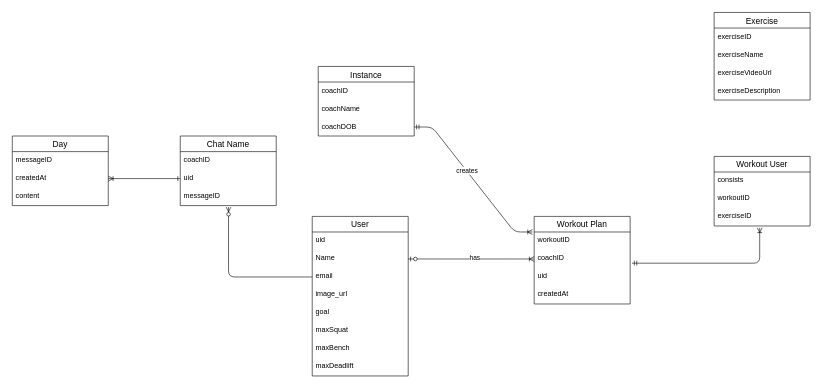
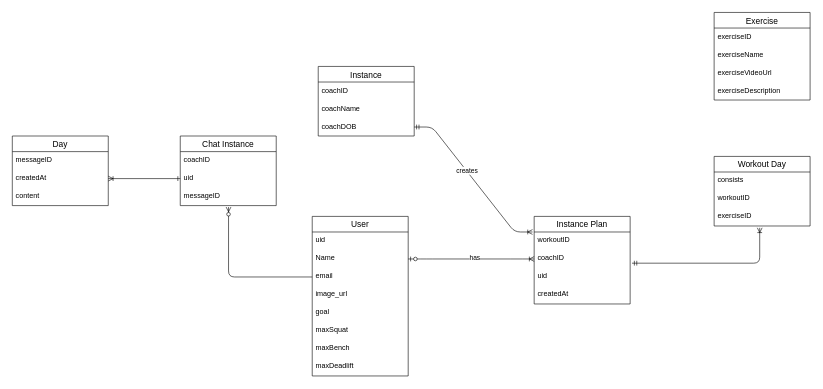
  <mxCell id="0" />
  <mxCell id="1" parent="0" />
  <mxCell id="2" value="User" style="swimlane;fontStyle=0;childLayout=stackLayout;horizontal=1;startSize=26;horizontalStack=0;resizeParent=1;resizeParentMax=0;resizeLast=0;collapsible=1;marginBottom=0;align=center;fontSize=14;" parent="1" vertex="1"><mxGeometry x="520" y="360" width="160" height="266" as="geometry" /></mxCell>
  <mxCell id="3" value="uid" style="text;strokeColor=none;fillColor=none;spacingLeft=4;spacingRight=4;overflow=hidden;rotatable=0;points=[[0,0.5],[1,0.5]];portConstraint=eastwest;fontSize=12;" parent="2" vertex="1"><mxGeometry y="26" width="160" height="30" as="geometry" /></mxCell>
  <mxCell id="4" value="Name" style="text;strokeColor=none;fillColor=none;spacingLeft=4;spacingRight=4;overflow=hidden;rotatable=0;points=[[0,0.5],[1,0.5]];portConstraint=eastwest;fontSize=12;" parent="2" vertex="1"><mxGeometry y="56" width="160" height="30" as="geometry" /></mxCell>
  <mxCell id="5" value="email" style="text;strokeColor=none;fillColor=none;spacingLeft=4;spacingRight=4;overflow=hidden;rotatable=0;points=[[0,0.5],[1,0.5]];portConstraint=eastwest;fontSize=12;" parent="2" vertex="1"><mxGeometry y="86" width="160" height="30" as="geometry" /></mxCell>
  <mxCell id="6" value="image_url" style="text;strokeColor=none;fillColor=none;spacingLeft=4;spacingRight=4;overflow=hidden;rotatable=0;points=[[0,0.5],[1,0.5]];portConstraint=eastwest;fontSize=12;" parent="2" vertex="1"><mxGeometry y="116" width="160" height="30" as="geometry" /></mxCell>
  <mxCell id="7" value="goal" style="text;strokeColor=none;fillColor=none;spacingLeft=4;spacingRight=4;overflow=hidden;rotatable=0;points=[[0,0.5],[1,0.5]];portConstraint=eastwest;fontSize=12;" parent="2" vertex="1"><mxGeometry y="146" width="160" height="30" as="geometry" /></mxCell>
  <mxCell id="8" value="maxSquat" style="text;strokeColor=none;fillColor=none;spacingLeft=4;spacingRight=4;overflow=hidden;rotatable=0;points=[[0,0.5],[1,0.5]];portConstraint=eastwest;fontSize=12;" parent="2" vertex="1"><mxGeometry y="176" width="160" height="30" as="geometry" /></mxCell>
  <mxCell id="9" value="maxBench" style="text;strokeColor=none;fillColor=none;spacingLeft=4;spacingRight=4;overflow=hidden;rotatable=0;points=[[0,0.5],[1,0.5]];portConstraint=eastwest;fontSize=12;" parent="2" vertex="1"><mxGeometry y="206" width="160" height="30" as="geometry" /></mxCell>
  <mxCell id="10" value="maxDeadlift" style="text;strokeColor=none;fillColor=none;spacingLeft=4;spacingRight=4;overflow=hidden;rotatable=0;points=[[0,0.5],[1,0.5]];portConstraint=eastwest;fontSize=12;" parent="2" vertex="1"><mxGeometry y="236" width="160" height="30" as="geometry" /></mxCell>
- <mxCell id="11" value="Workout Plan" style="swimlane;fontStyle=0;childLayout=stackLayout;horizontal=1;startSize=26;horizontalStack=0;resizeParent=1;resizeParentMax=0;resizeLast=0;collapsible=1;marginBottom=0;align=center;fontSize=14;" parent="1" vertex="1"><mxGeometry x="890" y="360" width="160" height="146" as="geometry" /></mxCell>
+ <mxCell id="11" value="Instance Plan" style="swimlane;fontStyle=0;childLayout=stackLayout;horizontal=1;startSize=26;horizontalStack=0;resizeParent=1;resizeParentMax=0;resizeLast=0;collapsible=1;marginBottom=0;align=center;fontSize=14;" parent="1" vertex="1"><mxGeometry x="890" y="360" width="160" height="146" as="geometry" /></mxCell>
  <mxCell id="12" value="workoutID" style="text;strokeColor=none;fillColor=none;spacingLeft=4;spacingRight=4;overflow=hidden;rotatable=0;points=[[0,0.5],[1,0.5]];portConstraint=eastwest;fontSize=12;" parent="11" vertex="1"><mxGeometry y="26" width="160" height="30" as="geometry" /></mxCell>
  <mxCell id="13" value="coachID" style="text;strokeColor=none;fillColor=none;spacingLeft=4;spacingRight=4;overflow=hidden;rotatable=0;points=[[0,0.5],[1,0.5]];portConstraint=eastwest;fontSize=12;" parent="11" vertex="1"><mxGeometry y="56" width="160" height="30" as="geometry" /></mxCell>
  <mxCell id="14" value="uid" style="text;strokeColor=none;fillColor=none;spacingLeft=4;spacingRight=4;overflow=hidden;rotatable=0;points=[[0,0.5],[1,0.5]];portConstraint=eastwest;fontSize=12;" parent="11" vertex="1"><mxGeometry y="86" width="160" height="30" as="geometry" /></mxCell>
  <mxCell id="15" value="createdAt" style="text;strokeColor=none;fillColor=none;spacingLeft=4;spacingRight=4;overflow=hidden;rotatable=0;points=[[0,0.5],[1,0.5]];portConstraint=eastwest;fontSize=12;" parent="11" vertex="1"><mxGeometry y="116" width="160" height="30" as="geometry" /></mxCell>
  <mxCell id="16" value="Exercise" style="swimlane;fontStyle=0;childLayout=stackLayout;horizontal=1;startSize=26;horizontalStack=0;resizeParent=1;resizeParentMax=0;resizeLast=0;collapsible=1;marginBottom=0;align=center;fontSize=14;" parent="1" vertex="1"><mxGeometry x="1190" y="20" width="160" height="146" as="geometry" /></mxCell>
  <mxCell id="17" value="exerciseID" style="text;strokeColor=none;fillColor=none;spacingLeft=4;spacingRight=4;overflow=hidden;rotatable=0;points=[[0,0.5],[1,0.5]];portConstraint=eastwest;fontSize=12;" parent="16" vertex="1"><mxGeometry y="26" width="160" height="30" as="geometry" /></mxCell>
  <mxCell id="18" value="exerciseName" style="text;strokeColor=none;fillColor=none;spacingLeft=4;spacingRight=4;overflow=hidden;rotatable=0;points=[[0,0.5],[1,0.5]];portConstraint=eastwest;fontSize=12;" parent="16" vertex="1"><mxGeometry y="56" width="160" height="30" as="geometry" /></mxCell>
  <mxCell id="19" value="exerciseVideoUrl" style="text;strokeColor=none;fillColor=none;spacingLeft=4;spacingRight=4;overflow=hidden;rotatable=0;points=[[0,0.5],[1,0.5]];portConstraint=eastwest;fontSize=12;" parent="16" vertex="1"><mxGeometry y="86" width="160" height="30" as="geometry" /></mxCell>
  <mxCell id="20" value="exerciseDescription" style="text;strokeColor=none;fillColor=none;spacingLeft=4;spacingRight=4;overflow=hidden;rotatable=0;points=[[0,0.5],[1,0.5]];portConstraint=eastwest;fontSize=12;" parent="16" vertex="1"><mxGeometry y="116" width="160" height="30" as="geometry" /></mxCell>
  <mxCell id="21" value="Instance" style="swimlane;fontStyle=0;childLayout=stackLayout;horizontal=1;startSize=26;horizontalStack=0;resizeParent=1;resizeParentMax=0;resizeLast=0;collapsible=1;marginBottom=0;align=center;fontSize=14;" parent="1" vertex="1"><mxGeometry x="530" y="110" width="160" height="116" as="geometry" /></mxCell>
  <mxCell id="22" value="coachID" style="text;strokeColor=none;fillColor=none;spacingLeft=4;spacingRight=4;overflow=hidden;rotatable=0;points=[[0,0.5],[1,0.5]];portConstraint=eastwest;fontSize=12;" parent="21" vertex="1"><mxGeometry y="26" width="160" height="30" as="geometry" /></mxCell>
  <mxCell id="23" value="coachName" style="text;strokeColor=none;fillColor=none;spacingLeft=4;spacingRight=4;overflow=hidden;rotatable=0;points=[[0,0.5],[1,0.5]];portConstraint=eastwest;fontSize=12;" parent="21" vertex="1"><mxGeometry y="56" width="160" height="30" as="geometry" /></mxCell>
  <mxCell id="24" value="coachDOB" style="text;strokeColor=none;fillColor=none;spacingLeft=4;spacingRight=4;overflow=hidden;rotatable=0;points=[[0,0.5],[1,0.5]];portConstraint=eastwest;fontSize=12;" parent="21" vertex="1"><mxGeometry y="86" width="160" height="30" as="geometry" /></mxCell>
  <mxCell id="25" value="" style="edgeStyle=entityRelationEdgeStyle;fontSize=12;html=1;endArrow=ERoneToMany;startArrow=ERzeroToOne;exitX=1;exitY=0.5;exitDx=0;exitDy=0;entryX=0;entryY=0.5;entryDx=0;entryDy=0;" parent="1" source="4" target="13" edge="1"><mxGeometry width="100" height="100" relative="1" as="geometry"><mxPoint x="820" y="590" as="sourcePoint" /><mxPoint x="920" y="490" as="targetPoint" /></mxGeometry></mxCell>
  <mxCell id="26" value="has" style="edgeLabel;html=1;align=center;verticalAlign=middle;resizable=0;points=[];" parent="25" vertex="1" connectable="0"><mxGeometry x="0.051" y="3" relative="1" as="geometry"><mxPoint as="offset" /></mxGeometry></mxCell>
  <mxCell id="27" value="" style="edgeStyle=entityRelationEdgeStyle;fontSize=12;html=1;endArrow=ERoneToMany;startArrow=ERmandOne;exitX=1;exitY=0.5;exitDx=0;exitDy=0;entryX=-0.017;entryY=0;entryDx=0;entryDy=0;entryPerimeter=0;" parent="1" source="24" target="12" edge="1"><mxGeometry width="100" height="100" relative="1" as="geometry"><mxPoint x="770" y="370" as="sourcePoint" /><mxPoint x="870" y="270" as="targetPoint" /></mxGeometry></mxCell>
  <mxCell id="28" value="creates" style="edgeLabel;html=1;align=center;verticalAlign=middle;resizable=0;points=[];" parent="27" vertex="1" connectable="0"><mxGeometry x="-0.132" relative="1" as="geometry"><mxPoint y="-1" as="offset" /></mxGeometry></mxCell>
  <mxCell id="29" value="Day" style="swimlane;fontStyle=0;childLayout=stackLayout;horizontal=1;startSize=26;horizontalStack=0;resizeParent=1;resizeParentMax=0;resizeLast=0;collapsible=1;marginBottom=0;align=center;fontSize=14;" parent="1" vertex="1"><mxGeometry x="20" y="226" width="160" height="116" as="geometry" /></mxCell>
  <mxCell id="30" value="messageID" style="text;strokeColor=none;fillColor=none;spacingLeft=4;spacingRight=4;overflow=hidden;rotatable=0;points=[[0,0.5],[1,0.5]];portConstraint=eastwest;fontSize=12;" parent="29" vertex="1"><mxGeometry y="26" width="160" height="30" as="geometry" /></mxCell>
  <mxCell id="31" value="createdAt" style="text;strokeColor=none;fillColor=none;spacingLeft=4;spacingRight=4;overflow=hidden;rotatable=0;points=[[0,0.5],[1,0.5]];portConstraint=eastwest;fontSize=12;" parent="29" vertex="1"><mxGeometry y="56" width="160" height="30" as="geometry" /></mxCell>
  <mxCell id="32" value="content" style="text;strokeColor=none;fillColor=none;spacingLeft=4;spacingRight=4;overflow=hidden;rotatable=0;points=[[0,0.5],[1,0.5]];portConstraint=eastwest;fontSize=12;" parent="29" vertex="1"><mxGeometry y="86" width="160" height="30" as="geometry" /></mxCell>
- <mxCell id="33" value="Chat Name" style="swimlane;fontStyle=0;childLayout=stackLayout;horizontal=1;startSize=26;horizontalStack=0;resizeParent=1;resizeParentMax=0;resizeLast=0;collapsible=1;marginBottom=0;align=center;fontSize=14;" parent="1" vertex="1"><mxGeometry x="300" y="226" width="160" height="116" as="geometry" /></mxCell>
+ <mxCell id="33" value="Chat Instance" style="swimlane;fontStyle=0;childLayout=stackLayout;horizontal=1;startSize=26;horizontalStack=0;resizeParent=1;resizeParentMax=0;resizeLast=0;collapsible=1;marginBottom=0;align=center;fontSize=14;" parent="1" vertex="1"><mxGeometry x="300" y="226" width="160" height="116" as="geometry" /></mxCell>
  <mxCell id="34" value="coachID" style="text;strokeColor=none;fillColor=none;spacingLeft=4;spacingRight=4;overflow=hidden;rotatable=0;points=[[0,0.5],[1,0.5]];portConstraint=eastwest;fontSize=12;" parent="33" vertex="1"><mxGeometry y="26" width="160" height="30" as="geometry" /></mxCell>
  <mxCell id="35" value="uid" style="text;strokeColor=none;fillColor=none;spacingLeft=4;spacingRight=4;overflow=hidden;rotatable=0;points=[[0,0.5],[1,0.5]];portConstraint=eastwest;fontSize=12;" parent="33" vertex="1"><mxGeometry y="56" width="160" height="30" as="geometry" /></mxCell>
  <mxCell id="36" value="messageID" style="text;strokeColor=none;fillColor=none;spacingLeft=4;spacingRight=4;overflow=hidden;rotatable=0;points=[[0,0.5],[1,0.5]];portConstraint=eastwest;fontSize=12;" parent="33" vertex="1"><mxGeometry y="86" width="160" height="30" as="geometry" /></mxCell>
  <mxCell id="37" value="" style="edgeStyle=orthogonalEdgeStyle;fontSize=12;html=1;endArrow=ERzeroToMany;endFill=1;exitX=0;exitY=0.5;exitDx=0;exitDy=0;entryX=0.503;entryY=1.08;entryDx=0;entryDy=0;entryPerimeter=0;" parent="1" source="5" target="36" edge="1"><mxGeometry width="100" height="100" relative="1" as="geometry"><mxPoint x="280" y="540" as="sourcePoint" /><mxPoint x="380" y="440" as="targetPoint" /><Array as="points"><mxPoint x="381" y="461" /></Array></mxGeometry></mxCell>
  <mxCell id="38" value="" style="fontSize=12;html=1;endArrow=ERoneToMany;endFill=0;exitX=0;exitY=0.5;exitDx=0;exitDy=0;entryX=1;entryY=0.5;entryDx=0;entryDy=0;startArrow=ERone;startFill=0;" parent="1" source="35" target="31" edge="1"><mxGeometry width="100" height="100" relative="1" as="geometry"><mxPoint x="230" y="490" as="sourcePoint" /><mxPoint x="240" y="360" as="targetPoint" /></mxGeometry></mxCell>
- <mxCell id="39" value="Workout User" style="swimlane;fontStyle=0;childLayout=stackLayout;horizontal=1;startSize=26;horizontalStack=0;resizeParent=1;resizeParentMax=0;resizeLast=0;collapsible=1;marginBottom=0;align=center;fontSize=14;" vertex="1" parent="1"><mxGeometry x="1190" y="260" width="160" height="116" as="geometry" /></mxCell>
+ <mxCell id="39" value="Workout Day" style="swimlane;fontStyle=0;childLayout=stackLayout;horizontal=1;startSize=26;horizontalStack=0;resizeParent=1;resizeParentMax=0;resizeLast=0;collapsible=1;marginBottom=0;align=center;fontSize=14;" vertex="1" parent="1"><mxGeometry x="1190" y="260" width="160" height="116" as="geometry" /></mxCell>
  <mxCell id="40" value="consists" style="text;strokeColor=none;fillColor=none;spacingLeft=4;spacingRight=4;overflow=hidden;rotatable=0;points=[[0,0.5],[1,0.5]];portConstraint=eastwest;fontSize=12;" vertex="1" parent="39"><mxGeometry y="26" width="160" height="30" as="geometry" /></mxCell>
  <mxCell id="41" value="workoutID" style="text;strokeColor=none;fillColor=none;spacingLeft=4;spacingRight=4;overflow=hidden;rotatable=0;points=[[0,0.5],[1,0.5]];portConstraint=eastwest;fontSize=12;" vertex="1" parent="39"><mxGeometry y="56" width="160" height="30" as="geometry" /></mxCell>
  <mxCell id="42" value="exerciseID" style="text;strokeColor=none;fillColor=none;spacingLeft=4;spacingRight=4;overflow=hidden;rotatable=0;points=[[0,0.5],[1,0.5]];portConstraint=eastwest;fontSize=12;" vertex="1" parent="39"><mxGeometry y="86" width="160" height="30" as="geometry" /></mxCell>
  <mxCell id="43" value="" style="edgeStyle=orthogonalEdgeStyle;fontSize=12;html=1;endArrow=ERoneToMany;startArrow=ERmandOne;exitX=1.019;exitY=0.733;exitDx=0;exitDy=0;exitPerimeter=0;entryX=0.475;entryY=1.1;entryDx=0;entryDy=0;entryPerimeter=0;" edge="1" parent="1" source="13" target="42"><mxGeometry width="100" height="100" relative="1" as="geometry"><mxPoint x="1200" y="560" as="sourcePoint" /><mxPoint x="1300" y="460" as="targetPoint" /><Array as="points"><mxPoint x="1266" y="438" /></Array></mxGeometry></mxCell>
